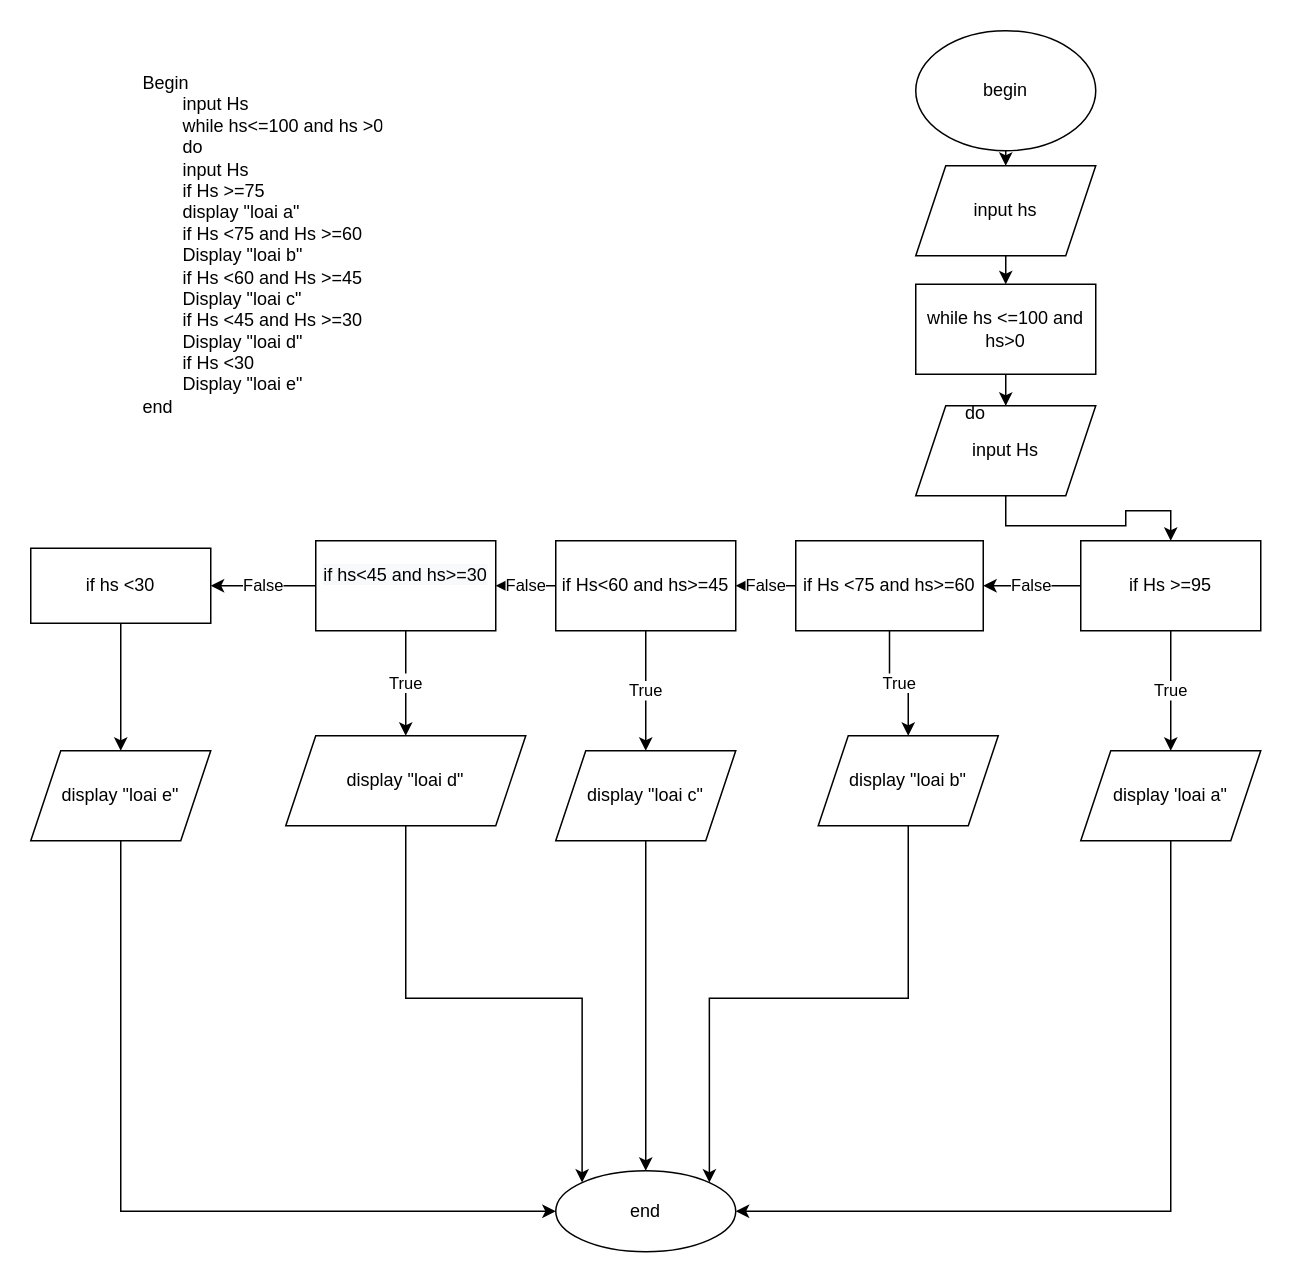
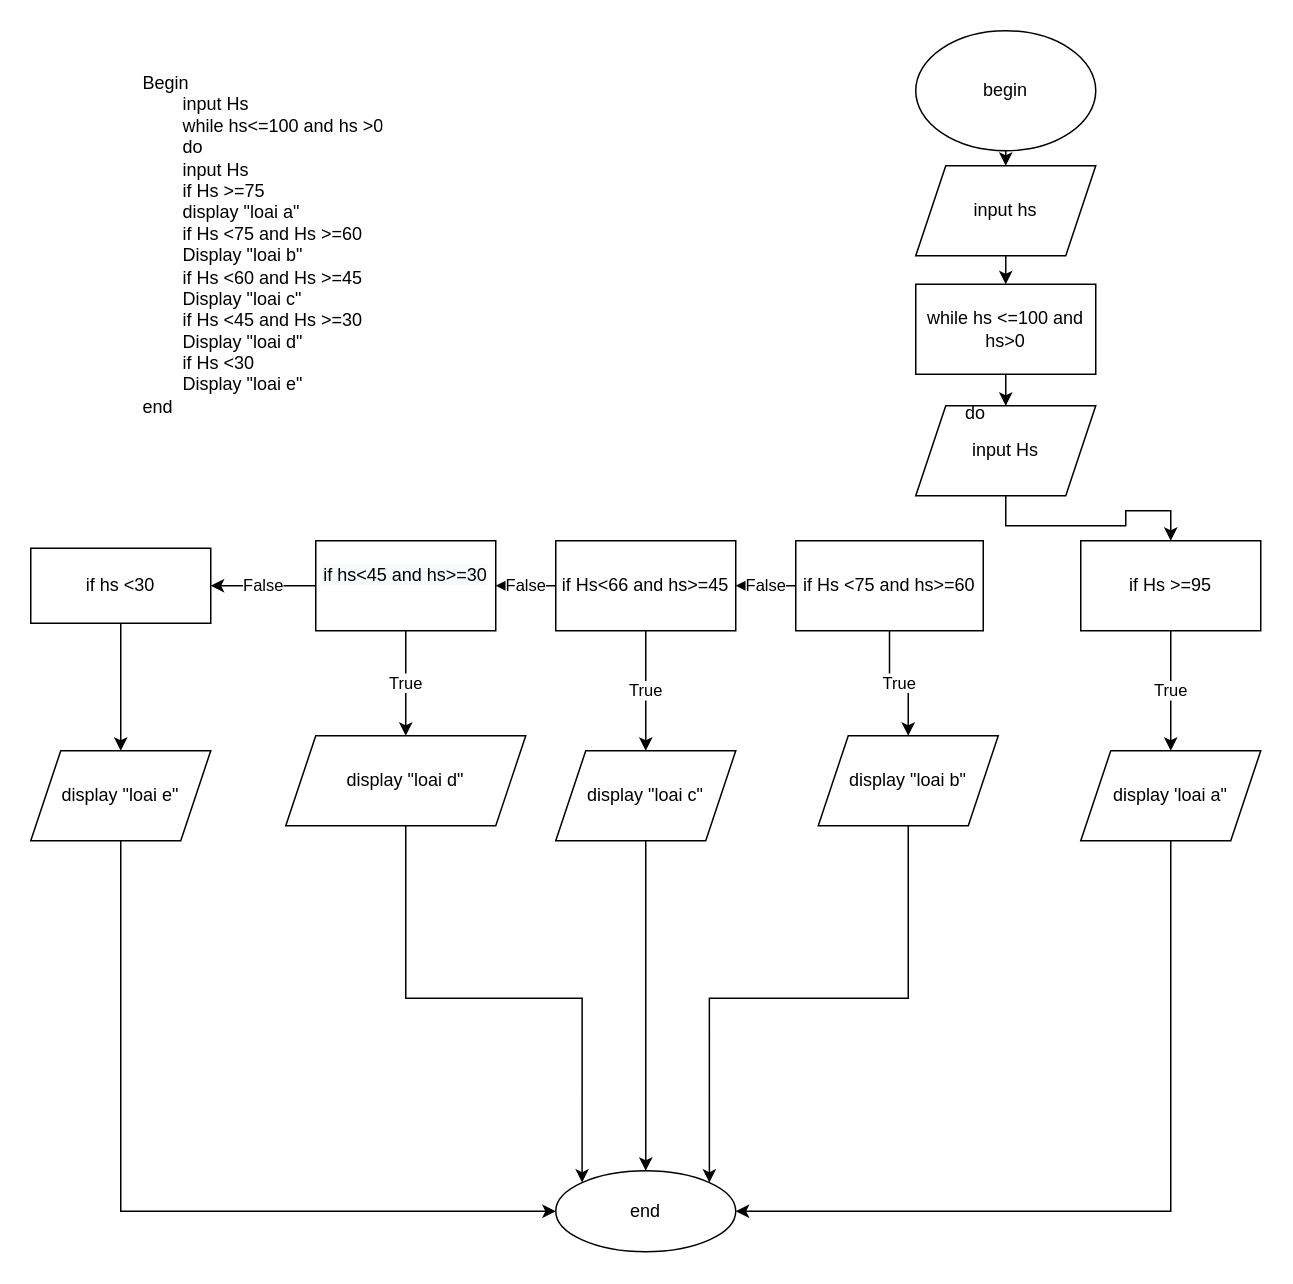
  <mxCell id="0" />
  <mxCell id="1" parent="0" />
  <mxCell id="2" value="Begin&lt;br&gt;&lt;span style=&quot;white-space: pre;&quot;&gt;&#09;&lt;/span&gt;input Hs&lt;br&gt;&lt;span style=&quot;white-space: pre;&quot;&gt;&#09;&lt;/span&gt;while hs&amp;lt;=100 and hs &amp;gt;0&lt;br&gt;&lt;span style=&quot;white-space: pre;&quot;&gt;&#09;&lt;/span&gt;do&lt;br&gt;&lt;span style=&quot;white-space: pre;&quot;&gt;&#09;&lt;/span&gt;input Hs&lt;br&gt;&lt;span style=&quot;white-space: pre;&quot;&gt;&#09;&lt;/span&gt;if Hs &amp;gt;=75&lt;br&gt;&lt;span style=&quot;white-space: pre;&quot;&gt;&#09;&lt;/span&gt;display &quot;loai a&quot;&lt;br&gt;&lt;span style=&quot;white-space: pre;&quot;&gt;&#09;&lt;/span&gt;if Hs &amp;lt;75 and Hs &amp;gt;=60&lt;br&gt;&lt;span style=&quot;white-space: pre;&quot;&gt;&#09;&lt;/span&gt;Display &quot;loai b&quot;&lt;br&gt;&lt;span style=&quot;white-space: pre;&quot;&gt;&lt;span style=&quot;white-space: pre;&quot;&gt;&#09;&lt;/span&gt;if Hs &amp;lt;60 and Hs &amp;gt;=45&lt;br&gt;&lt;span style=&quot;white-space: pre;&quot;&gt;&#09;&lt;/span&gt;Display &quot;loai c&quot;&lt;br&gt;&lt;span style=&quot;white-space: pre;&quot;&gt;&lt;span style=&quot;white-space: pre;&quot;&gt;&#09;&lt;/span&gt;if Hs &amp;lt;45 and Hs &amp;gt;=30&lt;br/&gt;&lt;span style=&quot;white-space: pre;&quot;&gt;&#09;&lt;/span&gt;Display &quot;loai d&quot;&lt;br/&gt;&lt;span style=&quot;white-space: pre;&quot;&gt;&#09;&lt;/span&gt;if Hs &amp;lt;30&lt;br/&gt;&lt;span style=&quot;white-space: pre;&quot;&gt;&#09;&lt;/span&gt;Display &quot;loai e&quot;&lt;br/&gt;end&#09;&lt;/span&gt;&#09;&lt;/span&gt;" style="text;html=1;strokeColor=none;fillColor=none;spacing=5;spacingTop=-20;whiteSpace=wrap;overflow=hidden;rounded=0;" parent="1" vertex="1"><mxGeometry x="90" y="58" width="190" height="322" as="geometry" /></mxCell>
  <mxCell id="3" style="edgeStyle=orthogonalEdgeStyle;rounded=0;orthogonalLoop=1;jettySize=auto;html=1;exitX=0.5;exitY=1;exitDx=0;exitDy=0;entryX=0.5;entryY=0;entryDx=0;entryDy=0;" parent="1" source="4" target="6" edge="1"><mxGeometry relative="1" as="geometry" /></mxCell>
  <mxCell id="4" value="begin" style="ellipse;whiteSpace=wrap;html=1;" parent="1" vertex="1"><mxGeometry x="610" width="120" height="80" as="geometry" y="20" /></mxCell>
  <mxCell id="5" style="edgeStyle=orthogonalEdgeStyle;rounded=0;orthogonalLoop=1;jettySize=auto;html=1;exitX=0.5;exitY=1;exitDx=0;exitDy=0;entryX=0.5;entryY=0;entryDx=0;entryDy=0;" parent="1" source="6" target="8" edge="1"><mxGeometry relative="1" as="geometry" /></mxCell>
  <mxCell id="6" value="input hs" style="shape=parallelogram;perimeter=parallelogramPerimeter;whiteSpace=wrap;html=1;fixedSize=1;" parent="1" vertex="1"><mxGeometry x="610" y="110" width="120" height="60" as="geometry" /></mxCell>
  <mxCell id="7" value="" style="edgeStyle=orthogonalEdgeStyle;rounded=0;orthogonalLoop=1;jettySize=auto;html=1;" parent="1" source="8" target="10" edge="1"><mxGeometry relative="1" as="geometry" /></mxCell>
  <mxCell id="8" value="while hs &amp;lt;=100 and hs&amp;gt;0&lt;br&gt;" style="rounded=0;whiteSpace=wrap;html=1;" parent="1" vertex="1"><mxGeometry x="610" y="189" width="120" height="60" as="geometry" /></mxCell>
  <mxCell id="9" value="" style="edgeStyle=orthogonalEdgeStyle;rounded=0;orthogonalLoop=1;jettySize=auto;html=1;" parent="1" source="10" target="14" edge="1"><mxGeometry relative="1" as="geometry" /></mxCell>
  <mxCell id="10" value="input Hs" style="shape=parallelogram;perimeter=parallelogramPerimeter;whiteSpace=wrap;html=1;fixedSize=1;rounded=0;" parent="1" vertex="1"><mxGeometry x="610" y="270" width="120" height="60" as="geometry" /></mxCell>
  <mxCell id="11" value="do" style="text;html=1;strokeColor=none;fillColor=none;align=center;verticalAlign=middle;whiteSpace=wrap;rounded=0;" parent="1" vertex="1"><mxGeometry x="620" y="260" width="60" height="30" as="geometry" /></mxCell>
  <mxCell id="12" value="True" style="edgeStyle=orthogonalEdgeStyle;rounded=0;orthogonalLoop=1;jettySize=auto;html=1;" parent="1" source="14" target="16" edge="1"><mxGeometry relative="1" as="geometry" /></mxCell>
- <mxCell id="13" value="False" style="edgeStyle=orthogonalEdgeStyle;rounded=0;orthogonalLoop=1;jettySize=auto;html=1;exitX=0;exitY=0.5;exitDx=0;exitDy=0;entryX=1;entryY=0.5;entryDx=0;entryDy=0;" edge="1" parent="1" source="14" target="19"><mxGeometry relative="1" as="geometry" /></mxCell>
  <mxCell id="14" value="if Hs &amp;gt;=95" style="whiteSpace=wrap;html=1;rounded=0;" parent="1" vertex="1"><mxGeometry x="720" y="360" width="120" height="60" as="geometry" /></mxCell>
  <mxCell id="15" style="edgeStyle=orthogonalEdgeStyle;rounded=0;orthogonalLoop=1;jettySize=auto;html=1;exitX=0.5;exitY=1;exitDx=0;exitDy=0;entryX=1;entryY=0.5;entryDx=0;entryDy=0;" edge="1" parent="1" source="16" target="31"><mxGeometry relative="1" as="geometry" /></mxCell>
  <mxCell id="16" value="display 'loai a&quot;" style="shape=parallelogram;perimeter=parallelogramPerimeter;whiteSpace=wrap;html=1;fixedSize=1;rounded=0;" parent="1" vertex="1"><mxGeometry x="720" y="500" width="120" height="60" as="geometry" /></mxCell>
  <mxCell id="17" value="True" style="edgeStyle=orthogonalEdgeStyle;rounded=0;orthogonalLoop=1;jettySize=auto;html=1;" parent="1" source="19" target="21" edge="1"><mxGeometry relative="1" as="geometry" /></mxCell>
  <mxCell id="18" value="False" style="edgeStyle=orthogonalEdgeStyle;rounded=0;orthogonalLoop=1;jettySize=auto;html=1;exitX=0;exitY=0.5;exitDx=0;exitDy=0;" edge="1" parent="1" source="19" target="24"><mxGeometry relative="1" as="geometry" /></mxCell>
  <mxCell id="19" value="if Hs &amp;lt;75 and hs&amp;gt;=60" style="whiteSpace=wrap;html=1;rounded=0;" parent="1" vertex="1"><mxGeometry x="530" y="360" width="125" height="60" as="geometry" /></mxCell>
  <mxCell id="20" style="edgeStyle=orthogonalEdgeStyle;rounded=0;orthogonalLoop=1;jettySize=auto;html=1;exitX=0.5;exitY=1;exitDx=0;exitDy=0;entryX=1;entryY=0;entryDx=0;entryDy=0;" edge="1" parent="1" source="21" target="31"><mxGeometry relative="1" as="geometry" /></mxCell>
  <mxCell id="21" value="display &quot;loai b&quot;" style="shape=parallelogram;perimeter=parallelogramPerimeter;whiteSpace=wrap;html=1;fixedSize=1;rounded=0;" parent="1" vertex="1"><mxGeometry x="545" y="490" width="120" height="60" as="geometry" /></mxCell>
  <mxCell id="22" value="True" style="edgeStyle=orthogonalEdgeStyle;rounded=0;orthogonalLoop=1;jettySize=auto;html=1;exitX=0.5;exitY=1;exitDx=0;exitDy=0;entryX=0.5;entryY=0;entryDx=0;entryDy=0;" parent="1" source="24" target="36" edge="1"><mxGeometry relative="1" as="geometry" /></mxCell>
  <mxCell id="23" value="False" style="edgeStyle=orthogonalEdgeStyle;rounded=0;orthogonalLoop=1;jettySize=auto;html=1;exitX=0;exitY=0.5;exitDx=0;exitDy=0;" edge="1" parent="1" source="24" target="34"><mxGeometry relative="1" as="geometry" /></mxCell>
- <mxCell id="24" value="if Hs&amp;lt;60 and hs&amp;gt;=45" style="whiteSpace=wrap;html=1;rounded=0;" parent="1" vertex="1"><mxGeometry x="370" y="360" width="120" height="60" as="geometry" /></mxCell>
+ <mxCell id="24" value="if Hs&amp;lt;66 and hs&amp;gt;=45" style="whiteSpace=wrap;html=1;rounded=0;" parent="1" vertex="1"><mxGeometry x="370" y="360" width="120" height="60" as="geometry" /></mxCell>
  <mxCell id="25" style="edgeStyle=orthogonalEdgeStyle;rounded=0;orthogonalLoop=1;jettySize=auto;html=1;exitX=0.5;exitY=1;exitDx=0;exitDy=0;entryX=0;entryY=0;entryDx=0;entryDy=0;" edge="1" parent="1" source="26" target="31"><mxGeometry relative="1" as="geometry" /></mxCell>
  <mxCell id="26" value="display &quot;loai d&quot;" style="shape=parallelogram;perimeter=parallelogramPerimeter;whiteSpace=wrap;html=1;fixedSize=1;rounded=0;" parent="1" vertex="1"><mxGeometry x="190" y="490" width="160" height="60" as="geometry" /></mxCell>
  <mxCell id="27" value="" style="edgeStyle=orthogonalEdgeStyle;rounded=0;orthogonalLoop=1;jettySize=auto;html=1;" parent="1" source="28" target="30" edge="1"><mxGeometry relative="1" as="geometry" /></mxCell>
  <mxCell id="28" value="if hs &amp;lt;30" style="whiteSpace=wrap;html=1;rounded=0;" parent="1" vertex="1"><mxGeometry x="20" y="365" width="120" height="50" as="geometry" /></mxCell>
  <mxCell id="29" style="edgeStyle=orthogonalEdgeStyle;rounded=0;orthogonalLoop=1;jettySize=auto;html=1;exitX=0.5;exitY=1;exitDx=0;exitDy=0;entryX=0;entryY=0.5;entryDx=0;entryDy=0;" edge="1" parent="1" source="30" target="31"><mxGeometry relative="1" as="geometry" /></mxCell>
  <mxCell id="30" value="display &quot;loai e&quot;" style="shape=parallelogram;perimeter=parallelogramPerimeter;whiteSpace=wrap;html=1;fixedSize=1;rounded=0;" parent="1" vertex="1"><mxGeometry x="20" y="500" width="120" height="60" as="geometry" /></mxCell>
  <mxCell id="31" value="end" style="ellipse;whiteSpace=wrap;html=1;rounded=0;" parent="1" vertex="1"><mxGeometry x="370" y="780" width="120" height="54" as="geometry" /></mxCell>
  <mxCell id="32" value="True" style="edgeStyle=orthogonalEdgeStyle;rounded=0;orthogonalLoop=1;jettySize=auto;html=1;exitX=0.5;exitY=1;exitDx=0;exitDy=0;entryX=0.5;entryY=0;entryDx=0;entryDy=0;" parent="1" source="34" target="26" edge="1"><mxGeometry relative="1" as="geometry" /></mxCell>
  <mxCell id="33" value="False" style="edgeStyle=orthogonalEdgeStyle;rounded=0;orthogonalLoop=1;jettySize=auto;html=1;exitX=0;exitY=0.5;exitDx=0;exitDy=0;entryX=1;entryY=0.5;entryDx=0;entryDy=0;" edge="1" parent="1" source="34" target="28"><mxGeometry relative="1" as="geometry" /></mxCell>
  <mxCell id="34" value="&#10;&lt;span style=&quot;color: rgb(0, 0, 0); font-family: Helvetica; font-size: 12px; font-style: normal; font-variant-ligatures: normal; font-variant-caps: normal; font-weight: 400; letter-spacing: normal; orphans: 2; text-align: center; text-indent: 0px; text-transform: none; widows: 2; word-spacing: 0px; -webkit-text-stroke-width: 0px; background-color: rgb(248, 249, 250); text-decoration-thickness: initial; text-decoration-style: initial; text-decoration-color: initial; float: none; display: inline !important;&quot;&gt;if hs&amp;lt;45 and hs&amp;gt;=30&lt;/span&gt;&#10;&#10;" style="whiteSpace=wrap;html=1;rounded=0;" parent="1" vertex="1"><mxGeometry x="210" y="360" width="120" height="60" as="geometry" /></mxCell>
  <mxCell id="35" style="edgeStyle=orthogonalEdgeStyle;rounded=0;orthogonalLoop=1;jettySize=auto;html=1;exitX=0.5;exitY=1;exitDx=0;exitDy=0;" edge="1" parent="1" source="36" target="31"><mxGeometry relative="1" as="geometry" /></mxCell>
  <mxCell id="36" value="display &quot;loai c&quot;" style="shape=parallelogram;perimeter=parallelogramPerimeter;whiteSpace=wrap;html=1;fixedSize=1;" parent="1" vertex="1"><mxGeometry x="370" y="500" width="120" height="60" as="geometry" /></mxCell>
